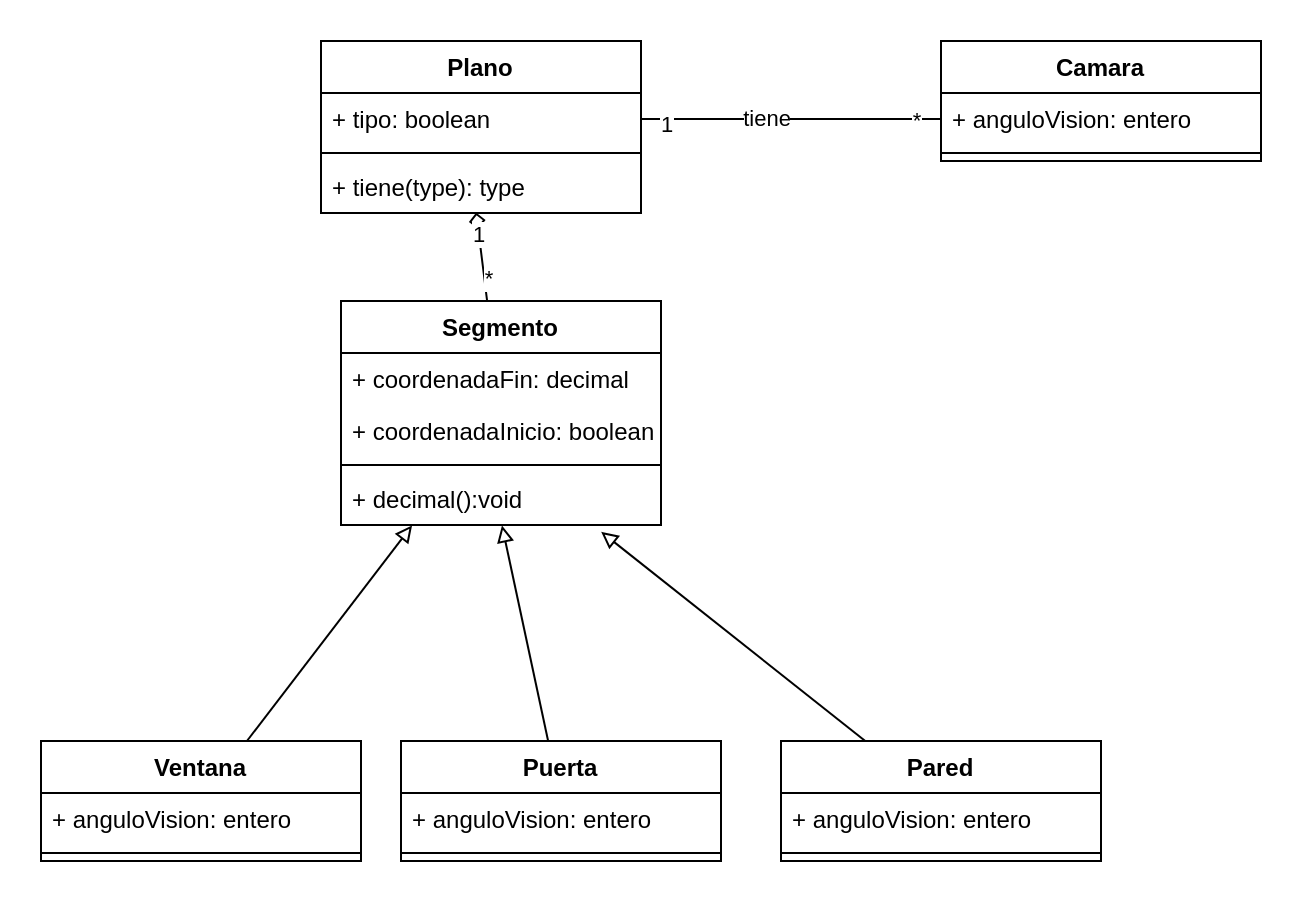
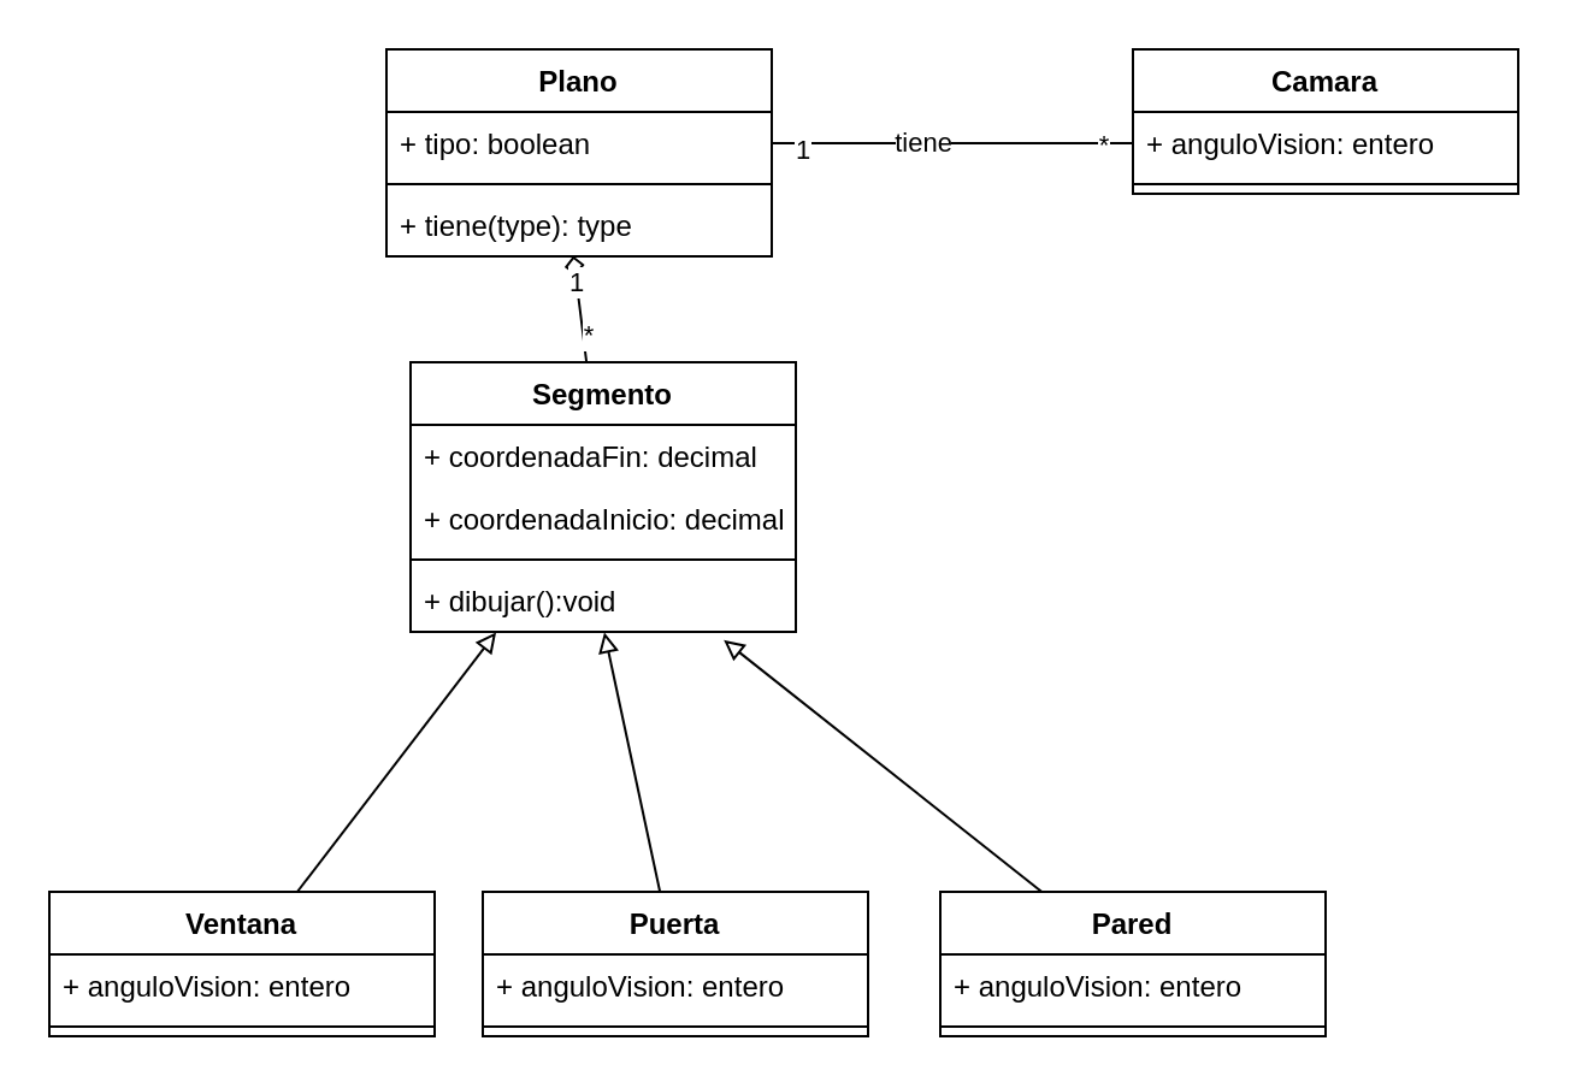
  <mxCell id="0" />
  <mxCell id="1" parent="0" />
  <mxCell id="2" value="Plano" style="swimlane;fontStyle=1;align=center;verticalAlign=top;childLayout=stackLayout;horizontal=1;startSize=26;horizontalStack=0;resizeParent=1;resizeParentMax=0;resizeLast=0;collapsible=1;marginBottom=0;" vertex="1" parent="1"><mxGeometry x="160" y="20" width="160" height="86" as="geometry" /></mxCell>
  <mxCell id="3" value="+ tipo: boolean" style="text;strokeColor=none;fillColor=none;align=left;verticalAlign=top;spacingLeft=4;spacingRight=4;overflow=hidden;rotatable=0;points=[[0,0.5],[1,0.5]];portConstraint=eastwest;" vertex="1" parent="2"><mxGeometry y="26" width="160" height="26" as="geometry" /></mxCell>
  <mxCell id="4" value="" style="line;strokeWidth=1;fillColor=none;align=left;verticalAlign=middle;spacingTop=-1;spacingLeft=3;spacingRight=3;rotatable=0;labelPosition=right;points=[];portConstraint=eastwest;" vertex="1" parent="2"><mxGeometry y="52" width="160" height="8" as="geometry" /></mxCell>
  <mxCell id="5" value="+ tiene(type): type" style="text;strokeColor=none;fillColor=none;align=left;verticalAlign=top;spacingLeft=4;spacingRight=4;overflow=hidden;rotatable=0;points=[[0,0.5],[1,0.5]];portConstraint=eastwest;" vertex="1" parent="2"><mxGeometry y="60" width="160" height="26" as="geometry" /></mxCell>
  <mxCell id="6" value="Camara" style="swimlane;fontStyle=1;align=center;verticalAlign=top;childLayout=stackLayout;horizontal=1;startSize=26;horizontalStack=0;resizeParent=1;resizeParentMax=0;resizeLast=0;collapsible=1;marginBottom=0;" vertex="1" parent="1"><mxGeometry x="470" y="20" width="160" height="60" as="geometry" /></mxCell>
  <mxCell id="7" value="+ anguloVision: entero" style="text;strokeColor=none;fillColor=none;align=left;verticalAlign=top;spacingLeft=4;spacingRight=4;overflow=hidden;rotatable=0;points=[[0,0.5],[1,0.5]];portConstraint=eastwest;" vertex="1" parent="6"><mxGeometry y="26" width="160" height="26" as="geometry" /></mxCell>
  <mxCell id="8" value="" style="line;strokeWidth=1;fillColor=none;align=left;verticalAlign=middle;spacingTop=-1;spacingLeft=3;spacingRight=3;rotatable=0;labelPosition=right;points=[];portConstraint=eastwest;" vertex="1" parent="6"><mxGeometry y="52" width="160" height="8" as="geometry" /></mxCell>
  <mxCell id="9" style="edgeStyle=orthogonalEdgeStyle;rounded=0;orthogonalLoop=1;jettySize=auto;html=1;entryX=0;entryY=0.5;entryDx=0;entryDy=0;endArrow=none;endFill=0;" edge="1" parent="1" source="3" target="7"><mxGeometry relative="1" as="geometry" /></mxCell>
  <mxCell id="10" value="1" style="edgeLabel;html=1;align=center;verticalAlign=middle;resizable=0;points=[];" vertex="1" connectable="0" parent="9"><mxGeometry x="-0.843" y="-2" relative="1" as="geometry"><mxPoint as="offset" /></mxGeometry></mxCell>
  <mxCell id="11" value="*" style="edgeLabel;html=1;align=center;verticalAlign=middle;resizable=0;points=[];" vertex="1" connectable="0" parent="9"><mxGeometry x="0.824" relative="1" as="geometry"><mxPoint as="offset" /></mxGeometry></mxCell>
  <mxCell id="12" value="tiene" style="edgeLabel;html=1;align=center;verticalAlign=middle;resizable=0;points=[];" vertex="1" connectable="0" parent="9"><mxGeometry x="-0.176" y="1" relative="1" as="geometry"><mxPoint as="offset" /></mxGeometry></mxCell>
  <mxCell id="13" style="rounded=0;orthogonalLoop=1;jettySize=auto;html=1;entryX=0.485;entryY=0.992;entryDx=0;entryDy=0;entryPerimeter=0;endArrow=diamond;endFill=0;" edge="1" parent="1" source="16" target="5"><mxGeometry relative="1" as="geometry" /></mxCell>
  <mxCell id="14" value="1" style="edgeLabel;html=1;align=center;verticalAlign=middle;resizable=0;points=[];" vertex="1" connectable="0" parent="13"><mxGeometry x="0.528" relative="1" as="geometry"><mxPoint as="offset" /></mxGeometry></mxCell>
  <mxCell id="15" value="*" style="edgeLabel;html=1;align=center;verticalAlign=middle;resizable=0;points=[];" vertex="1" connectable="0" parent="13"><mxGeometry x="-0.508" y="-2" relative="1" as="geometry"><mxPoint as="offset" /></mxGeometry></mxCell>
  <mxCell id="16" value="Segmento" style="swimlane;fontStyle=1;align=center;verticalAlign=top;childLayout=stackLayout;horizontal=1;startSize=26;horizontalStack=0;resizeParent=1;resizeParentMax=0;resizeLast=0;collapsible=1;marginBottom=0;" vertex="1" parent="1"><mxGeometry x="170" y="150" width="160" height="112" as="geometry" /></mxCell>
  <mxCell id="17" value="+ coordenadaFin: decimal" style="text;strokeColor=none;fillColor=none;align=left;verticalAlign=top;spacingLeft=4;spacingRight=4;overflow=hidden;rotatable=0;points=[[0,0.5],[1,0.5]];portConstraint=eastwest;" vertex="1" parent="16"><mxGeometry y="26" width="160" height="26" as="geometry" /></mxCell>
- <mxCell id="18" value="+ coordenadaInicio: boolean" style="text;strokeColor=none;fillColor=none;align=left;verticalAlign=top;spacingLeft=4;spacingRight=4;overflow=hidden;rotatable=0;points=[[0,0.5],[1,0.5]];portConstraint=eastwest;" vertex="1" parent="16"><mxGeometry y="52" width="160" height="26" as="geometry" /></mxCell>
+ <mxCell id="18" value="+ coordenadaInicio: decimal" style="text;strokeColor=none;fillColor=none;align=left;verticalAlign=top;spacingLeft=4;spacingRight=4;overflow=hidden;rotatable=0;points=[[0,0.5],[1,0.5]];portConstraint=eastwest;" vertex="1" parent="16"><mxGeometry y="52" width="160" height="26" as="geometry" /></mxCell>
  <mxCell id="19" value="" style="line;strokeWidth=1;fillColor=none;align=left;verticalAlign=middle;spacingTop=-1;spacingLeft=3;spacingRight=3;rotatable=0;labelPosition=right;points=[];portConstraint=eastwest;" vertex="1" parent="16"><mxGeometry y="78" width="160" height="8" as="geometry" /></mxCell>
- <mxCell id="20" value="+ decimal():void" style="text;strokeColor=none;fillColor=none;align=left;verticalAlign=top;spacingLeft=4;spacingRight=4;overflow=hidden;rotatable=0;points=[[0,0.5],[1,0.5]];portConstraint=eastwest;" vertex="1" parent="16"><mxGeometry y="86" width="160" height="26" as="geometry" /></mxCell>
+ <mxCell id="20" value="+ dibujar():void" style="text;strokeColor=none;fillColor=none;align=left;verticalAlign=top;spacingLeft=4;spacingRight=4;overflow=hidden;rotatable=0;points=[[0,0.5],[1,0.5]];portConstraint=eastwest;" vertex="1" parent="16"><mxGeometry y="86" width="160" height="26" as="geometry" /></mxCell>
  <mxCell id="21" style="edgeStyle=none;rounded=0;orthogonalLoop=1;jettySize=auto;html=1;endArrow=block;endFill=0;entryX=0.222;entryY=1.008;entryDx=0;entryDy=0;entryPerimeter=0;" edge="1" parent="1" source="22" target="20"><mxGeometry relative="1" as="geometry"><mxPoint x="230" y="220" as="targetPoint" /></mxGeometry></mxCell>
  <mxCell id="22" value="Ventana" style="swimlane;fontStyle=1;align=center;verticalAlign=top;childLayout=stackLayout;horizontal=1;startSize=26;horizontalStack=0;resizeParent=1;resizeParentMax=0;resizeLast=0;collapsible=1;marginBottom=0;" vertex="1" parent="1"><mxGeometry x="20" y="370" width="160" height="60" as="geometry" /></mxCell>
  <mxCell id="23" value="+ anguloVision: entero" style="text;strokeColor=none;fillColor=none;align=left;verticalAlign=top;spacingLeft=4;spacingRight=4;overflow=hidden;rotatable=0;points=[[0,0.5],[1,0.5]];portConstraint=eastwest;" vertex="1" parent="22"><mxGeometry y="26" width="160" height="26" as="geometry" /></mxCell>
  <mxCell id="24" value="" style="line;strokeWidth=1;fillColor=none;align=left;verticalAlign=middle;spacingTop=-1;spacingLeft=3;spacingRight=3;rotatable=0;labelPosition=right;points=[];portConstraint=eastwest;" vertex="1" parent="22"><mxGeometry y="52" width="160" height="8" as="geometry" /></mxCell>
  <mxCell id="25" style="edgeStyle=none;rounded=0;orthogonalLoop=1;jettySize=auto;html=1;entryX=0.503;entryY=1.008;entryDx=0;entryDy=0;entryPerimeter=0;endArrow=block;endFill=0;" edge="1" parent="1" source="26" target="20"><mxGeometry relative="1" as="geometry" /></mxCell>
  <mxCell id="26" value="Puerta" style="swimlane;fontStyle=1;align=center;verticalAlign=top;childLayout=stackLayout;horizontal=1;startSize=26;horizontalStack=0;resizeParent=1;resizeParentMax=0;resizeLast=0;collapsible=1;marginBottom=0;" vertex="1" parent="1"><mxGeometry x="200" y="370" width="160" height="60" as="geometry" /></mxCell>
  <mxCell id="27" value="+ anguloVision: entero" style="text;strokeColor=none;fillColor=none;align=left;verticalAlign=top;spacingLeft=4;spacingRight=4;overflow=hidden;rotatable=0;points=[[0,0.5],[1,0.5]];portConstraint=eastwest;" vertex="1" parent="26"><mxGeometry y="26" width="160" height="26" as="geometry" /></mxCell>
  <mxCell id="28" value="" style="line;strokeWidth=1;fillColor=none;align=left;verticalAlign=middle;spacingTop=-1;spacingLeft=3;spacingRight=3;rotatable=0;labelPosition=right;points=[];portConstraint=eastwest;" vertex="1" parent="26"><mxGeometry y="52" width="160" height="8" as="geometry" /></mxCell>
  <mxCell id="29" style="edgeStyle=none;rounded=0;orthogonalLoop=1;jettySize=auto;html=1;endArrow=block;endFill=0;entryX=0.813;entryY=1.131;entryDx=0;entryDy=0;entryPerimeter=0;" edge="1" parent="1" source="30" target="20"><mxGeometry relative="1" as="geometry" /></mxCell>
  <mxCell id="30" value="Pared" style="swimlane;fontStyle=1;align=center;verticalAlign=top;childLayout=stackLayout;horizontal=1;startSize=26;horizontalStack=0;resizeParent=1;resizeParentMax=0;resizeLast=0;collapsible=1;marginBottom=0;" vertex="1" parent="1"><mxGeometry x="390" y="370" width="160" height="60" as="geometry" /></mxCell>
  <mxCell id="31" value="+ anguloVision: entero" style="text;strokeColor=none;fillColor=none;align=left;verticalAlign=top;spacingLeft=4;spacingRight=4;overflow=hidden;rotatable=0;points=[[0,0.5],[1,0.5]];portConstraint=eastwest;" vertex="1" parent="30"><mxGeometry y="26" width="160" height="26" as="geometry" /></mxCell>
  <mxCell id="32" value="" style="line;strokeWidth=1;fillColor=none;align=left;verticalAlign=middle;spacingTop=-1;spacingLeft=3;spacingRight=3;rotatable=0;labelPosition=right;points=[];portConstraint=eastwest;" vertex="1" parent="30"><mxGeometry y="52" width="160" height="8" as="geometry" /></mxCell>
